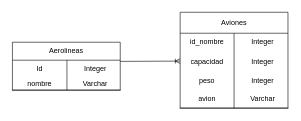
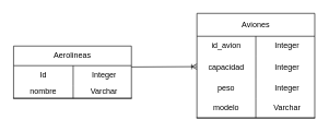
  <mxCell id="0" />
  <mxCell id="1" parent="0" />
  <mxCell id="2" value="Aerolineas" style="shape=table;startSize=30;container=1;collapsible=1;childLayout=tableLayout;fixedRows=1;rowLines=0;fontStyle=0;align=center;resizeLast=1;html=1;whiteSpace=wrap;" vertex="1" parent="1"><mxGeometry x="20" y="70" width="180" height="80" as="geometry" /></mxCell>
  <mxCell id="3" value="" style="shape=tableRow;horizontal=0;startSize=0;swimlaneHead=0;swimlaneBody=0;fillColor=none;collapsible=0;dropTarget=0;points=[[0,0.5],[1,0.5]];portConstraint=eastwest;top=0;left=0;right=0;bottom=0;html=1;" vertex="1" parent="2"><mxGeometry y="30" width="180" height="30" as="geometry" /></mxCell>
  <mxCell id="4" value="Id" style="shape=partialRectangle;connectable=0;fillColor=none;top=0;left=0;bottom=0;right=0;fontStyle=0;overflow=hidden;html=1;whiteSpace=wrap;" vertex="1" parent="3"><mxGeometry width="91" height="30" as="geometry"><mxRectangle width="91" height="30" as="alternateBounds" /></mxGeometry></mxCell>
  <mxCell id="5" value="Integer" style="shape=partialRectangle;connectable=0;fillColor=none;top=0;left=0;bottom=0;right=0;align=center;spacingLeft=6;fontStyle=0;overflow=hidden;html=1;whiteSpace=wrap;" vertex="1" parent="3"><mxGeometry x="91" width="89" height="30" as="geometry"><mxRectangle width="89" height="30" as="alternateBounds" /></mxGeometry></mxCell>
  <mxCell id="6" value="" style="shape=tableRow;horizontal=0;startSize=0;swimlaneHead=0;swimlaneBody=0;fillColor=none;collapsible=0;dropTarget=0;points=[[0,0.5],[1,0.5]];portConstraint=eastwest;top=0;left=0;right=0;bottom=1;html=1;" vertex="1" parent="2"><mxGeometry y="60" width="180" height="20" as="geometry" /></mxCell>
  <mxCell id="7" value="nombre" style="shape=partialRectangle;connectable=0;fillColor=none;top=0;left=0;bottom=0;right=0;fontStyle=0;overflow=hidden;html=1;whiteSpace=wrap;" vertex="1" parent="6"><mxGeometry width="91" height="20" as="geometry"><mxRectangle width="91" height="20" as="alternateBounds" /></mxGeometry></mxCell>
  <mxCell id="8" value="Varchar" style="shape=partialRectangle;connectable=0;fillColor=none;top=0;left=0;bottom=0;right=0;align=center;spacingLeft=6;fontStyle=0;overflow=hidden;html=1;whiteSpace=wrap;" vertex="1" parent="6"><mxGeometry x="91" width="89" height="20" as="geometry"><mxRectangle width="89" height="20" as="alternateBounds" /></mxGeometry></mxCell>
  <mxCell id="9" value="Aviones" style="shape=table;startSize=35;container=1;collapsible=1;childLayout=tableLayout;fixedRows=1;rowLines=0;fontStyle=0;align=center;resizeLast=1;html=1;whiteSpace=wrap;swimlaneLine=1;fillColor=none;strokeColor=default;swimlaneHead=1;swimlaneBody=1;horizontal=1;top=1;bottom=1;left=1;right=1;connectable=1;allowArrows=1;expand=1;editable=1;movable=1;resizable=1;rotatable=1;deletable=1;locked=0;flipH=1;verticalAlign=middle;" vertex="1" parent="1"><mxGeometry x="300" y="20" width="180" height="160" as="geometry" /></mxCell>
  <mxCell id="10" value="" style="shape=tableRow;horizontal=0;startSize=0;swimlaneHead=0;swimlaneBody=0;fillColor=none;collapsible=0;dropTarget=0;points=[[0,0.5],[1,0.5]];portConstraint=eastwest;top=0;left=0;right=0;bottom=0;html=1;" vertex="1" parent="9"><mxGeometry y="35" width="180" height="30" as="geometry" /></mxCell>
- <mxCell id="11" value="id_nombre" style="shape=partialRectangle;connectable=0;fillColor=none;top=0;left=0;bottom=0;right=0;fontStyle=0;overflow=hidden;html=1;whiteSpace=wrap;" vertex="1" parent="10"><mxGeometry width="90" height="30" as="geometry"><mxRectangle width="90" height="30" as="alternateBounds" /></mxGeometry></mxCell>
+ <mxCell id="11" value="id_avion" style="shape=partialRectangle;connectable=0;fillColor=none;top=0;left=0;bottom=0;right=0;fontStyle=0;overflow=hidden;html=1;whiteSpace=wrap;" vertex="1" parent="10"><mxGeometry width="90" height="30" as="geometry"><mxRectangle width="90" height="30" as="alternateBounds" /></mxGeometry></mxCell>
  <mxCell id="12" value="Integer" style="shape=partialRectangle;connectable=0;fillColor=none;top=0;left=0;bottom=0;right=0;align=center;spacingLeft=6;fontStyle=0;overflow=hidden;html=1;whiteSpace=wrap;" vertex="1" parent="10"><mxGeometry x="90" width="90" height="30" as="geometry"><mxRectangle width="90" height="30" as="alternateBounds" /></mxGeometry></mxCell>
  <mxCell id="13" value="" style="shape=tableRow;horizontal=0;startSize=0;swimlaneHead=0;swimlaneBody=0;fillColor=none;collapsible=0;dropTarget=0;points=[[0,0.5],[1,0.5]];portConstraint=eastwest;top=0;left=0;right=0;bottom=0;html=1;swimlaneLine=0;" vertex="1" parent="9"><mxGeometry y="65" width="180" height="35" as="geometry" /></mxCell>
  <mxCell id="14" value="capacidad" style="shape=partialRectangle;connectable=0;fillColor=none;top=0;left=0;bottom=0;right=0;editable=1;overflow=hidden;html=1;whiteSpace=wrap;" vertex="1" parent="13"><mxGeometry width="90" height="35" as="geometry"><mxRectangle width="90" height="35" as="alternateBounds" /></mxGeometry></mxCell>
  <mxCell id="15" value="Integer" style="shape=partialRectangle;connectable=0;fillColor=none;top=0;left=0;bottom=0;right=0;align=center;spacingLeft=6;overflow=hidden;html=1;whiteSpace=wrap;" vertex="1" parent="13"><mxGeometry x="90" width="90" height="35" as="geometry"><mxRectangle width="90" height="35" as="alternateBounds" /></mxGeometry></mxCell>
  <mxCell id="16" value="" style="shape=tableRow;horizontal=0;startSize=0;swimlaneHead=0;swimlaneBody=0;fillColor=none;collapsible=0;dropTarget=0;points=[[0,0.5],[1,0.5]];portConstraint=eastwest;top=0;left=0;right=0;bottom=0;html=1;" vertex="1" parent="9"><mxGeometry y="100" width="180" height="30" as="geometry" /></mxCell>
  <mxCell id="17" value="peso" style="shape=partialRectangle;connectable=0;fillColor=none;top=0;left=0;bottom=0;right=0;editable=1;overflow=hidden;html=1;whiteSpace=wrap;" vertex="1" parent="16"><mxGeometry width="90" height="30" as="geometry"><mxRectangle width="90" height="30" as="alternateBounds" /></mxGeometry></mxCell>
  <mxCell id="18" value="Integer" style="shape=partialRectangle;connectable=0;fillColor=none;top=0;left=0;bottom=0;right=0;align=center;spacingLeft=6;overflow=hidden;html=1;whiteSpace=wrap;" vertex="1" parent="16"><mxGeometry x="90" width="90" height="30" as="geometry"><mxRectangle width="90" height="30" as="alternateBounds" /></mxGeometry></mxCell>
  <mxCell id="19" value="" style="shape=tableRow;horizontal=0;startSize=0;swimlaneHead=0;swimlaneBody=0;fillColor=none;collapsible=0;dropTarget=0;points=[[0,0.5],[1,0.5]];portConstraint=eastwest;top=0;left=0;right=0;bottom=1;html=1;verticalAlign=bottom;" vertex="1" parent="9"><mxGeometry y="130" width="180" height="30" as="geometry" /></mxCell>
- <mxCell id="20" value="avion" style="shape=partialRectangle;connectable=0;fillColor=none;top=0;left=0;bottom=0;right=0;fontStyle=0;overflow=hidden;html=1;whiteSpace=wrap;" vertex="1" parent="19"><mxGeometry width="90" height="30" as="geometry"><mxRectangle width="90" height="30" as="alternateBounds" /></mxGeometry></mxCell>
+ <mxCell id="20" value="modelo" style="shape=partialRectangle;connectable=0;fillColor=none;top=0;left=0;bottom=0;right=0;fontStyle=0;overflow=hidden;html=1;whiteSpace=wrap;" vertex="1" parent="19"><mxGeometry width="90" height="30" as="geometry"><mxRectangle width="90" height="30" as="alternateBounds" /></mxGeometry></mxCell>
  <mxCell id="21" value="Varchar" style="shape=partialRectangle;connectable=0;fillColor=none;top=0;left=0;bottom=0;right=0;align=center;spacingLeft=6;fontStyle=0;overflow=hidden;html=1;whiteSpace=wrap;" vertex="1" parent="19"><mxGeometry x="90" width="90" height="30" as="geometry"><mxRectangle width="90" height="30" as="alternateBounds" /></mxGeometry></mxCell>
  <mxCell id="22" value="" style="fontSize=12;html=1;endArrow=ERoneToMany;rounded=0;entryX=0;entryY=0.5;entryDx=0;entryDy=0;elbow=vertical;" edge="1" parent="1"><mxGeometry width="100" height="100" relative="1" as="geometry"><mxPoint x="200" y="102" as="sourcePoint" /><mxPoint x="300" y="101.5" as="targetPoint" /></mxGeometry></mxCell>
